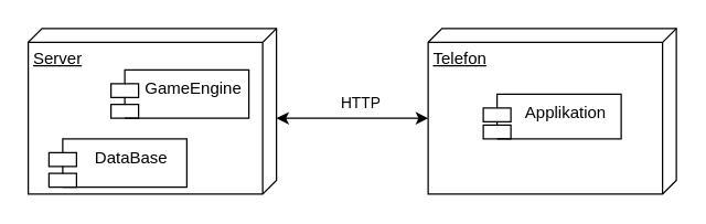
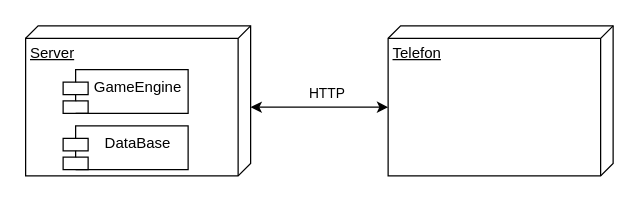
  <mxCell id="0" />
  <mxCell id="1" parent="0" />
  <mxCell id="2" value="Server" style="verticalAlign=top;align=left;spacingTop=8;spacingLeft=2;spacingRight=12;shape=cube;size=10;direction=south;fontStyle=4;html=1;" vertex="1" parent="1"><mxGeometry x="20" y="20" width="180" height="120" as="geometry" /></mxCell>
- <mxCell id="3" value="GameEngine" style="shape=module;align=left;spacingLeft=20;align=center;verticalAlign=top;" vertex="1" parent="1"><mxGeometry x="80" y="50" width="100" height="35" as="geometry" /></mxCell>
- <mxCell id="4" value="DataBase" style="shape=module;align=left;spacingLeft=20;align=center;verticalAlign=top;" vertex="1" parent="1"><mxGeometry x="35" y="100" width="100" height="35" as="geometry" /></mxCell>
+ <mxCell id="3" value="GameEngine" style="shape=module;align=left;spacingLeft=20;align=center;verticalAlign=top;" vertex="1" parent="1"><mxGeometry x="50" y="55" width="100" height="35" as="geometry" /></mxCell>
+ <mxCell id="4" value="DataBase" style="shape=module;align=left;spacingLeft=20;align=center;verticalAlign=top;" vertex="1" parent="1"><mxGeometry x="50" y="100" width="100" height="35" as="geometry" /></mxCell>
  <mxCell id="5" style="edgeStyle=orthogonalEdgeStyle;rounded=0;orthogonalLoop=1;jettySize=auto;html=1;exitX=0;exitY=0;exitDx=65;exitDy=180;exitPerimeter=0;entryX=0.542;entryY=0;entryDx=0;entryDy=0;entryPerimeter=0;dashed=0;startArrow=classic;startFill=1;" edge="1" parent="1" source="7" target="2"><mxGeometry relative="1" as="geometry"><Array as="points"><mxPoint x="260" y="85" /><mxPoint x="260" y="85" /></Array></mxGeometry></mxCell>
  <mxCell id="6" value="HTTP" style="edgeLabel;html=1;align=center;verticalAlign=middle;resizable=0;points=[];" vertex="1" connectable="0" parent="5"><mxGeometry x="-0.233" y="-1" relative="1" as="geometry"><mxPoint x="-8" y="-11" as="offset" /></mxGeometry></mxCell>
  <mxCell id="7" value="Telefon" style="verticalAlign=top;align=left;spacingTop=8;spacingLeft=2;spacingRight=12;shape=cube;size=10;direction=south;fontStyle=4;html=1;" vertex="1" parent="1"><mxGeometry x="310" y="20" width="180" height="120" as="geometry" /></mxCell>
- <mxCell id="8" value="Applikation" style="shape=module;align=left;spacingLeft=20;align=center;verticalAlign=top;" vertex="1" parent="1"><mxGeometry x="350" y="67.5" width="100" height="32.5" as="geometry" /></mxCell>
